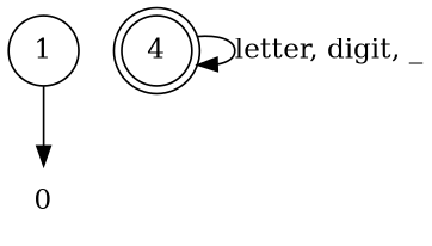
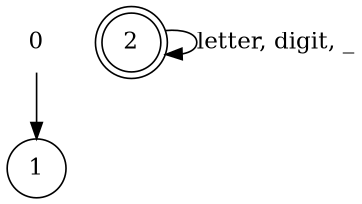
  digraph {
    node [shape=circle]
    0 [color=transparent width=0]
    1
-   2 [shape=doublecircle label=4]
-   1 -> 0
+   2 [shape=doublecircle]
+   0 -> 1
    2 -> 2 [label="letter, digit, _"]
  }
